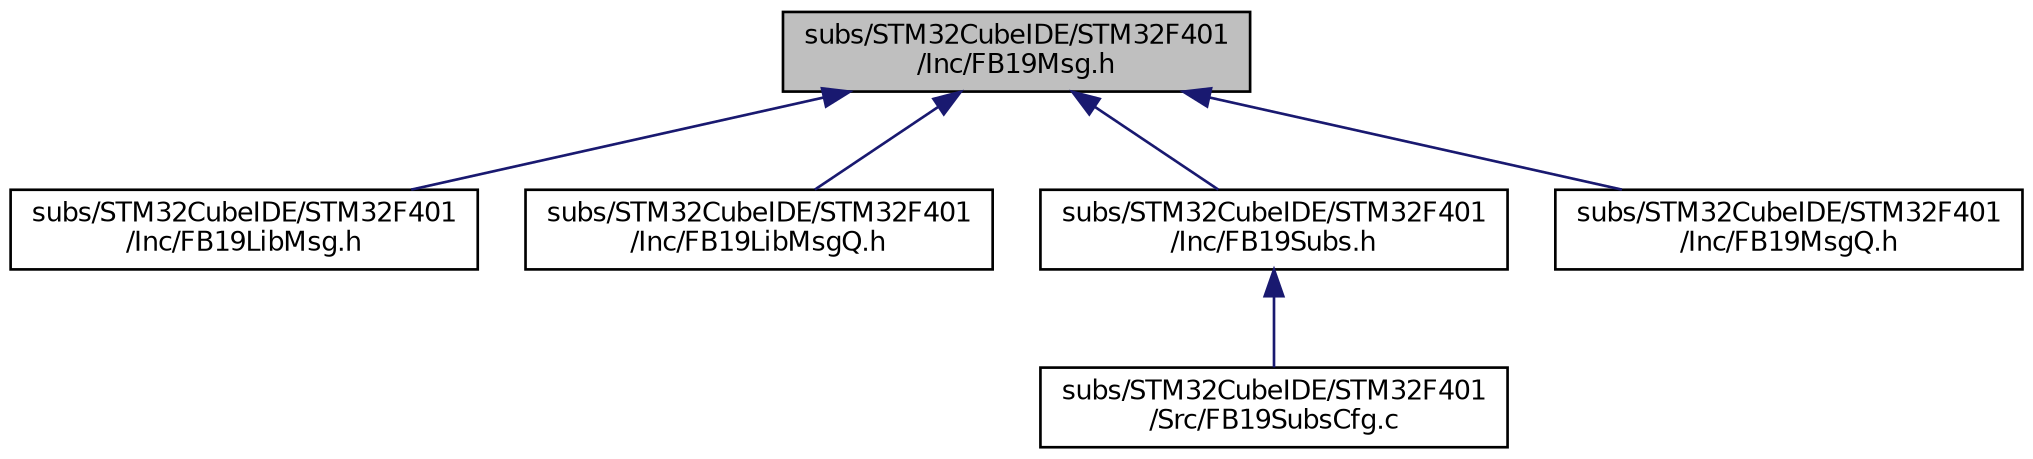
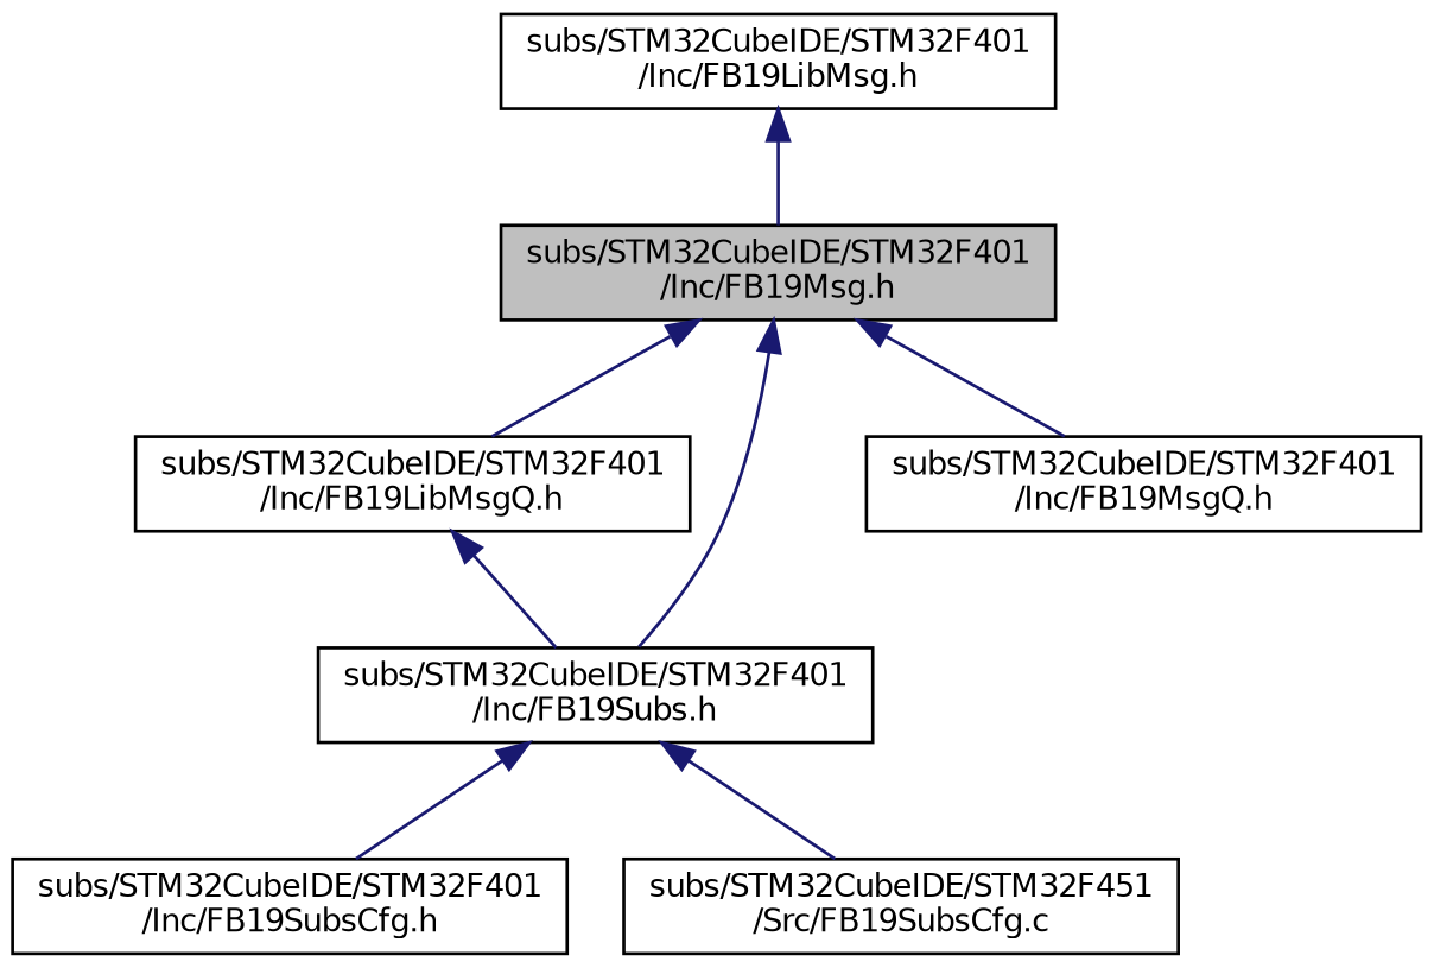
  digraph {
    node [color=black fillcolor=white fontname=Helvetica fontsize=10 shape=record style=filled]
    edge [color=midnightblue dir=back fontname=Helvetica fontsize=10 labelfontname=Helvetica labelfontsize=10 style=solid]
    n1 [fillcolor=grey75 fontcolor=black height=0.2 label="subs/STM32CubeIDE/STM32F401\l/Inc/FB19Msg.h" width=0.4]
    n2 [height=0.2 label="subs/STM32CubeIDE/STM32F401\l/Inc/FB19LibMsg.h" width=0.4]
    n3 [height=0.2 label="subs/STM32CubeIDE/STM32F401\l/Inc/FB19LibMsgQ.h" width=0.4]
    n4 [height=0.2 label="subs/STM32CubeIDE/STM32F401\l/Inc/FB19Subs.h" width=0.4]
    n5 [height=0.2 label="subs/STM32CubeIDE/STM32F401\l/Inc/FB19MsgQ.h" width=0.4]
-   n7 [height=0.2 label="subs/STM32CubeIDE/STM32F401\l/Src/FB19SubsCfg.c" width=0.4]
-   n1 -> n2
+   n6 [height=0.2 label="subs/STM32CubeIDE/STM32F401\l/Inc/FB19SubsCfg.h" width=0.4]
+   n7 [height=0.2 label="subs/STM32CubeIDE/STM32F451\l/Src/FB19SubsCfg.c" width=0.4]
+   n2 -> n1
    n1 -> n3
    n1 -> n4
    n1 -> n5
+   n3 -> n4
+   n4 -> n6
    n4 -> n7
  }
